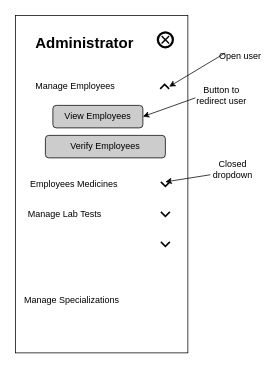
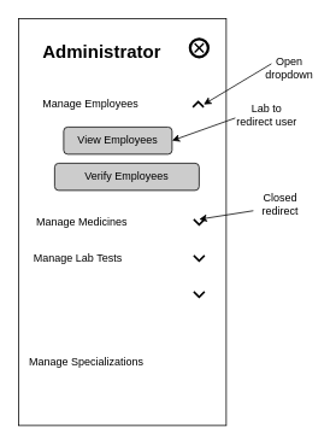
  <mxCell id="0" />
  <mxCell id="1" parent="0" />
  <mxCell id="2" value="" style="rounded=0;whiteSpace=wrap;html=1;" vertex="1" parent="1"><mxGeometry x="20" y="20" width="230" height="450" as="geometry" /></mxCell>
  <mxCell id="3" value="&lt;h1 style=&quot;margin-top: 0px;&quot;&gt;&lt;font style=&quot;font-size: 20px;&quot;&gt;Administrator&lt;/font&gt;&lt;/h1&gt;" style="text;html=1;whiteSpace=wrap;overflow=hidden;rounded=0;" vertex="1" parent="1"><mxGeometry x="45" y="35" width="180" height="35" as="geometry" /></mxCell>
  <mxCell id="4" value="" style="points=[[0.145,0.145,0],[0.5,0,0],[0.855,0.145,0],[1,0.5,0],[0.855,0.855,0],[0.5,1,0],[0.145,0.855,0],[0,0.5,0]];shape=mxgraph.bpmn.event;html=1;verticalLabelPosition=bottom;labelBackgroundColor=#ffffff;verticalAlign=top;align=center;perimeter=ellipsePerimeter;outlineConnect=0;aspect=fixed;outline=end;symbol=cancel;" vertex="1" parent="1"><mxGeometry x="210" y="42.5" width="20" height="20" as="geometry" /></mxCell>
  <mxCell id="5" value="Manage Employees" style="text;html=1;align=left;verticalAlign=middle;whiteSpace=wrap;rounded=0;" vertex="1" parent="1"><mxGeometry x="45" y="100" width="175" height="30" as="geometry" /></mxCell>
  <mxCell id="6" value="" style="html=1;verticalLabelPosition=bottom;labelBackgroundColor=#ffffff;verticalAlign=top;shadow=0;dashed=0;strokeWidth=2;shape=mxgraph.ios7.misc.up;strokeColor=#000000;" vertex="1" parent="1"><mxGeometry x="213" y="112" width="12" height="6" as="geometry" /></mxCell>
  <mxCell id="7" value="View Employees" style="rounded=1;whiteSpace=wrap;html=1;fillColor=#CCCCCC;strokeColor=#000000;" vertex="1" parent="1"><mxGeometry x="70" y="140" width="120" height="30" as="geometry" /></mxCell>
  <mxCell id="8" value="Verify Employees" style="rounded=1;whiteSpace=wrap;html=1;fillColor=#CCCCCC;strokeColor=#000000;" vertex="1" parent="1"><mxGeometry x="60" y="180" width="160" height="30" as="geometry" /></mxCell>
- <mxCell id="9" value="Employees Medicines" style="text;html=1;align=left;verticalAlign=middle;whiteSpace=wrap;rounded=0;" vertex="1" parent="1"><mxGeometry x="38" y="230" width="175" height="30" as="geometry" /></mxCell>
+ <mxCell id="9" value="Manage Medicines" style="text;html=1;align=left;verticalAlign=middle;whiteSpace=wrap;rounded=0;" vertex="1" parent="1"><mxGeometry x="38" y="230" width="175" height="30" as="geometry" /></mxCell>
  <mxCell id="10" value="Manage Lab Tests" style="text;html=1;align=left;verticalAlign=middle;whiteSpace=wrap;rounded=0;" vertex="1" parent="1"><mxGeometry x="35" y="270" width="175" height="30" as="geometry" /></mxCell>
  <mxCell id="11" value="Manage Specializations" style="text;html=1;align=left;verticalAlign=middle;whiteSpace=wrap;rounded=0;" vertex="1" parent="1"><mxGeometry x="30" y="385" width="175" height="30" as="geometry" /></mxCell>
  <mxCell id="12" value="" style="html=1;verticalLabelPosition=bottom;labelBackgroundColor=#ffffff;verticalAlign=top;shadow=0;dashed=0;strokeWidth=2;shape=mxgraph.ios7.misc.up;strokeColor=#000000;direction=west;" vertex="1" parent="1"><mxGeometry x="214" y="242" width="12" height="6" as="geometry" /></mxCell>
  <mxCell id="13" value="" style="html=1;verticalLabelPosition=bottom;labelBackgroundColor=#ffffff;verticalAlign=top;shadow=0;dashed=0;strokeWidth=2;shape=mxgraph.ios7.misc.up;strokeColor=#000000;flipV=1;" vertex="1" parent="1"><mxGeometry x="214" y="282" width="12" height="6" as="geometry" /></mxCell>
  <mxCell id="14" value="" style="html=1;verticalLabelPosition=bottom;labelBackgroundColor=#ffffff;verticalAlign=top;shadow=0;dashed=0;strokeWidth=2;shape=mxgraph.ios7.misc.up;strokeColor=#000000;flipV=1;" vertex="1" parent="1"><mxGeometry x="214" y="322" width="12" height="6" as="geometry" /></mxCell>
  <mxCell id="15" value="" style="endArrow=classic;html=1;rounded=0;entryX=1;entryY=0.5;entryDx=0;entryDy=0;" edge="1" parent="1" target="7"><mxGeometry width="50" height="50" relative="1" as="geometry"><mxPoint x="260" y="130" as="sourcePoint" /><mxPoint x="400" y="120" as="targetPoint" /></mxGeometry></mxCell>
- <mxCell id="16" value="Button to redirect user" style="text;html=1;align=center;verticalAlign=middle;whiteSpace=wrap;rounded=0;" vertex="1" parent="1"><mxGeometry x="260" y="112" width="70" height="30" as="geometry" /></mxCell>
+ <mxCell id="16" value="Lab to redirect user" style="text;html=1;align=center;verticalAlign=middle;whiteSpace=wrap;rounded=0;" vertex="1" parent="1"><mxGeometry x="260" y="112" width="70" height="30" as="geometry" /></mxCell>
  <mxCell id="17" value="" style="endArrow=classic;html=1;rounded=0;entryX=1;entryY=0.5;entryDx=0;entryDy=0;entryPerimeter=0;" edge="1" parent="1" target="6"><mxGeometry width="50" height="50" relative="1" as="geometry"><mxPoint x="300" y="70" as="sourcePoint" /><mxPoint x="350" y="20" as="targetPoint" /></mxGeometry></mxCell>
- <mxCell id="18" value="Open user" style="text;html=1;align=center;verticalAlign=middle;whiteSpace=wrap;rounded=0;" vertex="1" parent="1"><mxGeometry x="290" y="60" width="60" height="30" as="geometry" /></mxCell>
- <mxCell id="19" value="Closed dropdown" style="text;html=1;align=center;verticalAlign=middle;whiteSpace=wrap;rounded=0;" vertex="1" parent="1"><mxGeometry x="280" y="210" width="60" height="30" as="geometry" /></mxCell>
+ <mxCell id="18" value="Open dropdown" style="text;html=1;align=center;verticalAlign=middle;whiteSpace=wrap;rounded=0;" vertex="1" parent="1"><mxGeometry x="290" y="60" width="60" height="30" as="geometry" /></mxCell>
+ <mxCell id="19" value="Closed redirect" style="text;html=1;align=center;verticalAlign=middle;whiteSpace=wrap;rounded=0;" vertex="1" parent="1"><mxGeometry x="280" y="210" width="60" height="30" as="geometry" /></mxCell>
  <mxCell id="20" value="" style="endArrow=classic;html=1;rounded=0;entryX=0.5;entryY=1;entryDx=0;entryDy=0;entryPerimeter=0;exitX=0;exitY=0.75;exitDx=0;exitDy=0;" edge="1" parent="1" source="19" target="12"><mxGeometry width="50" height="50" relative="1" as="geometry"><mxPoint x="300" y="320" as="sourcePoint" /><mxPoint x="350" y="270" as="targetPoint" /></mxGeometry></mxCell>
